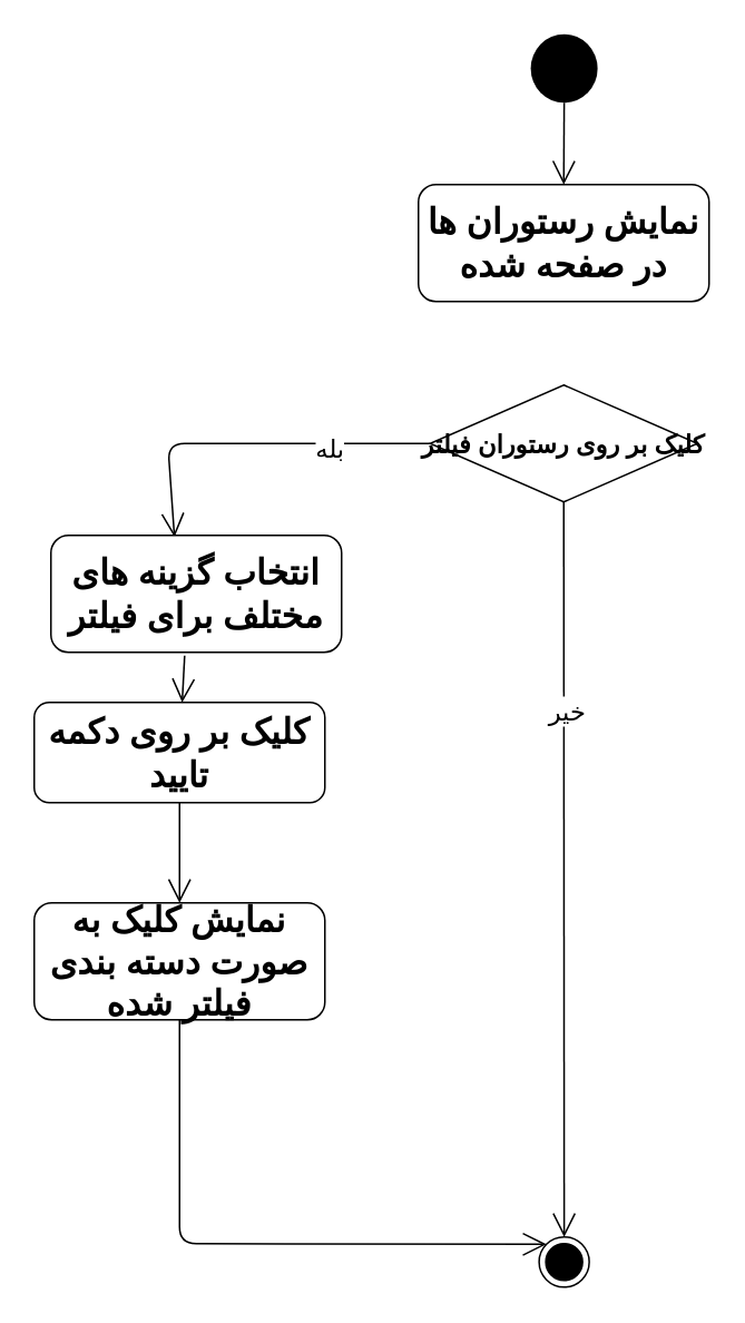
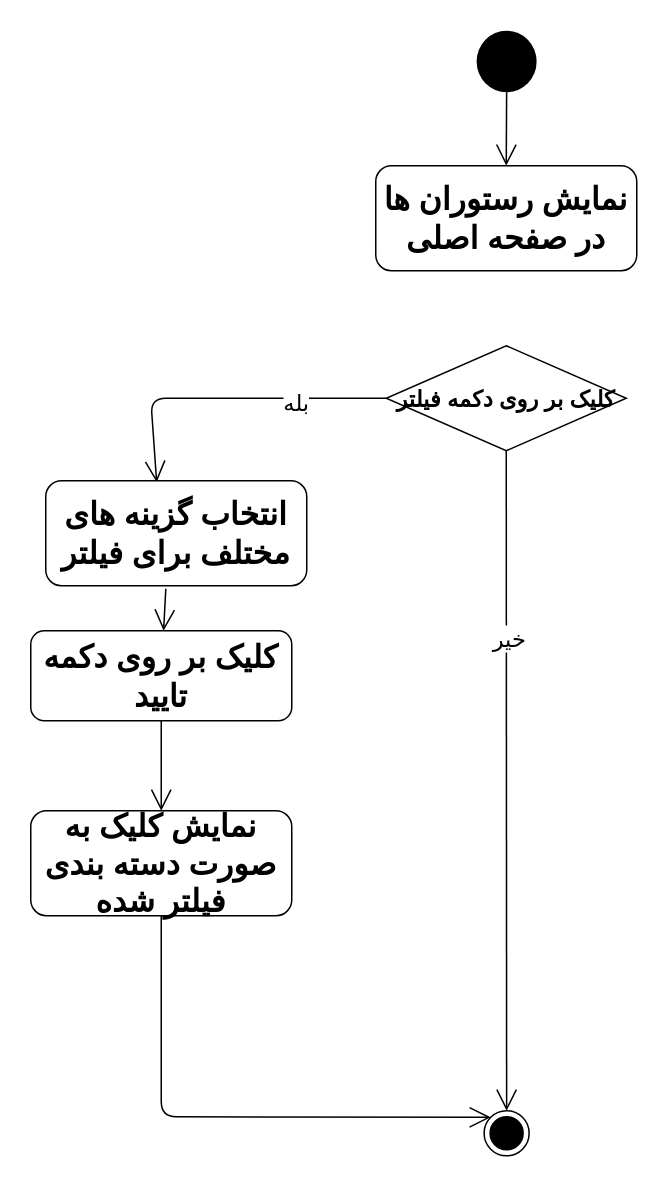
  <mxCell id="0" />
  <mxCell id="1" parent="0" />
  <mxCell id="2" value="" style="ellipse;fillColor=#000000;strokeColor=none;aspect=fixed;" vertex="1" parent="1"><mxGeometry x="317.25" y="20" width="40" height="41.03" as="geometry" /></mxCell>
  <mxCell id="3" value="" style="endArrow=open;endFill=1;endSize=12;html=1;fontSize=21;exitX=0.5;exitY=1;exitDx=0;exitDy=0;entryX=0.5;entryY=0;entryDx=0;entryDy=0;" edge="1" parent="1" source="2" target="4"><mxGeometry width="160" relative="1" as="geometry"><mxPoint x="362" y="390" as="sourcePoint" /><mxPoint x="522" y="390" as="targetPoint" /></mxGeometry></mxCell>
- <mxCell id="4" value="نمایش رستوران ها در صفحه شده " style="shape=rect;html=1;rounded=1;whiteSpace=wrap;align=center;fontSize=21;fontStyle=1" vertex="1" parent="1"><mxGeometry x="250" y="110" width="174" height="70" as="geometry" /></mxCell>
- <mxCell id="5" value="&#10;&#10;کلیک بر روی رستوران فیلتر&#10;&#10;" style="rhombus;fontStyle=1;fontSize=15;" vertex="1" parent="1"><mxGeometry x="257" y="230" width="160" height="70" as="geometry" /></mxCell>
+ <mxCell id="4" value="نمایش رستوران ها در صفحه اصلی " style="shape=rect;html=1;rounded=1;whiteSpace=wrap;align=center;fontSize=21;fontStyle=1" vertex="1" parent="1"><mxGeometry x="250" y="110" width="174" height="70" as="geometry" /></mxCell>
+ <mxCell id="5" value="&#10;&#10;کلیک بر روی دکمه فیلتر&#10;&#10;" style="rhombus;fontStyle=1;fontSize=15;" vertex="1" parent="1"><mxGeometry x="257" y="230" width="160" height="70" as="geometry" /></mxCell>
  <mxCell id="6" value="" style="endArrow=open;endFill=1;endSize=12;html=1;fontSize=21;exitX=0;exitY=0.5;exitDx=0;exitDy=0;entryX=0.425;entryY=0.014;entryDx=0;entryDy=0;entryPerimeter=0;" edge="1" parent="1" source="5" target="8"><mxGeometry width="160" relative="1" as="geometry"><mxPoint x="310" y="360" as="sourcePoint" /><mxPoint x="160" y="260" as="targetPoint" /><Array as="points"><mxPoint x="220" y="265" /><mxPoint x="100" y="265" /></Array></mxGeometry></mxCell>
  <mxCell id="7" value="بله" style="edgeLabel;html=1;align=center;verticalAlign=middle;resizable=0;points=[];fontSize=15;" vertex="1" connectable="0" parent="6"><mxGeometry x="-0.424" y="2" relative="1" as="geometry"><mxPoint as="offset" /></mxGeometry></mxCell>
  <mxCell id="8" value="انتخاب گزینه های مختلف برای فیلتر" style="shape=rect;html=1;rounded=1;whiteSpace=wrap;align=center;fontSize=21;fontStyle=1" vertex="1" parent="1"><mxGeometry x="30" y="320" width="174" height="70" as="geometry" /></mxCell>
  <mxCell id="9" value="کلیک بر روی دکمه تایید" style="shape=rect;html=1;rounded=1;whiteSpace=wrap;align=center;fontSize=21;fontStyle=1" vertex="1" parent="1"><mxGeometry x="20" y="420" width="174" height="60" as="geometry" /></mxCell>
  <mxCell id="10" value="" style="endArrow=open;endFill=1;endSize=12;html=1;fontSize=15;exitX=0.46;exitY=1.029;exitDx=0;exitDy=0;exitPerimeter=0;" edge="1" parent="1" source="8" target="9"><mxGeometry width="160" relative="1" as="geometry"><mxPoint x="220" y="420" as="sourcePoint" /><mxPoint x="380" y="420" as="targetPoint" /></mxGeometry></mxCell>
  <mxCell id="11" value="" style="endArrow=open;endFill=1;endSize=12;html=1;fontSize=15;exitX=0.5;exitY=1;exitDx=0;exitDy=0;" edge="1" parent="1" source="5" target="13"><mxGeometry width="160" relative="1" as="geometry"><mxPoint x="220" y="450" as="sourcePoint" /><mxPoint x="337" y="500" as="targetPoint" /></mxGeometry></mxCell>
  <mxCell id="12" value="خیر" style="edgeLabel;html=1;align=center;verticalAlign=middle;resizable=0;points=[];fontSize=15;" vertex="1" connectable="0" parent="11"><mxGeometry x="-0.43" y="1" relative="1" as="geometry"><mxPoint as="offset" /></mxGeometry></mxCell>
  <mxCell id="13" value="" style="ellipse;html=1;shape=endState;fillColor=#000000;strokeColor=#000000;" vertex="1" parent="1"><mxGeometry x="322.25" y="740" width="30" height="30" as="geometry" /></mxCell>
  <mxCell id="14" value="" style="endArrow=open;endFill=1;endSize=12;html=1;fontSize=15;exitX=0.5;exitY=1;exitDx=0;exitDy=0;" edge="1" parent="1" source="9"><mxGeometry width="160" relative="1" as="geometry"><mxPoint x="220" y="480" as="sourcePoint" /><mxPoint x="107" y="540" as="targetPoint" /></mxGeometry></mxCell>
  <mxCell id="15" value="نمایش کلیک به صورت دسته بندی فیلتر شده" style="shape=rect;html=1;rounded=1;whiteSpace=wrap;align=center;fontSize=21;fontStyle=1" vertex="1" parent="1"><mxGeometry x="20" y="540" width="174" height="70" as="geometry" /></mxCell>
  <mxCell id="16" value="" style="endArrow=open;endFill=1;endSize=12;html=1;fontSize=15;exitX=0.5;exitY=1;exitDx=0;exitDy=0;entryX=0;entryY=0;entryDx=0;entryDy=0;" edge="1" parent="1" source="15" target="13"><mxGeometry width="160" relative="1" as="geometry"><mxPoint x="220" y="580" as="sourcePoint" /><mxPoint x="380" y="580" as="targetPoint" /><Array as="points"><mxPoint x="107" y="744" /></Array></mxGeometry></mxCell>
